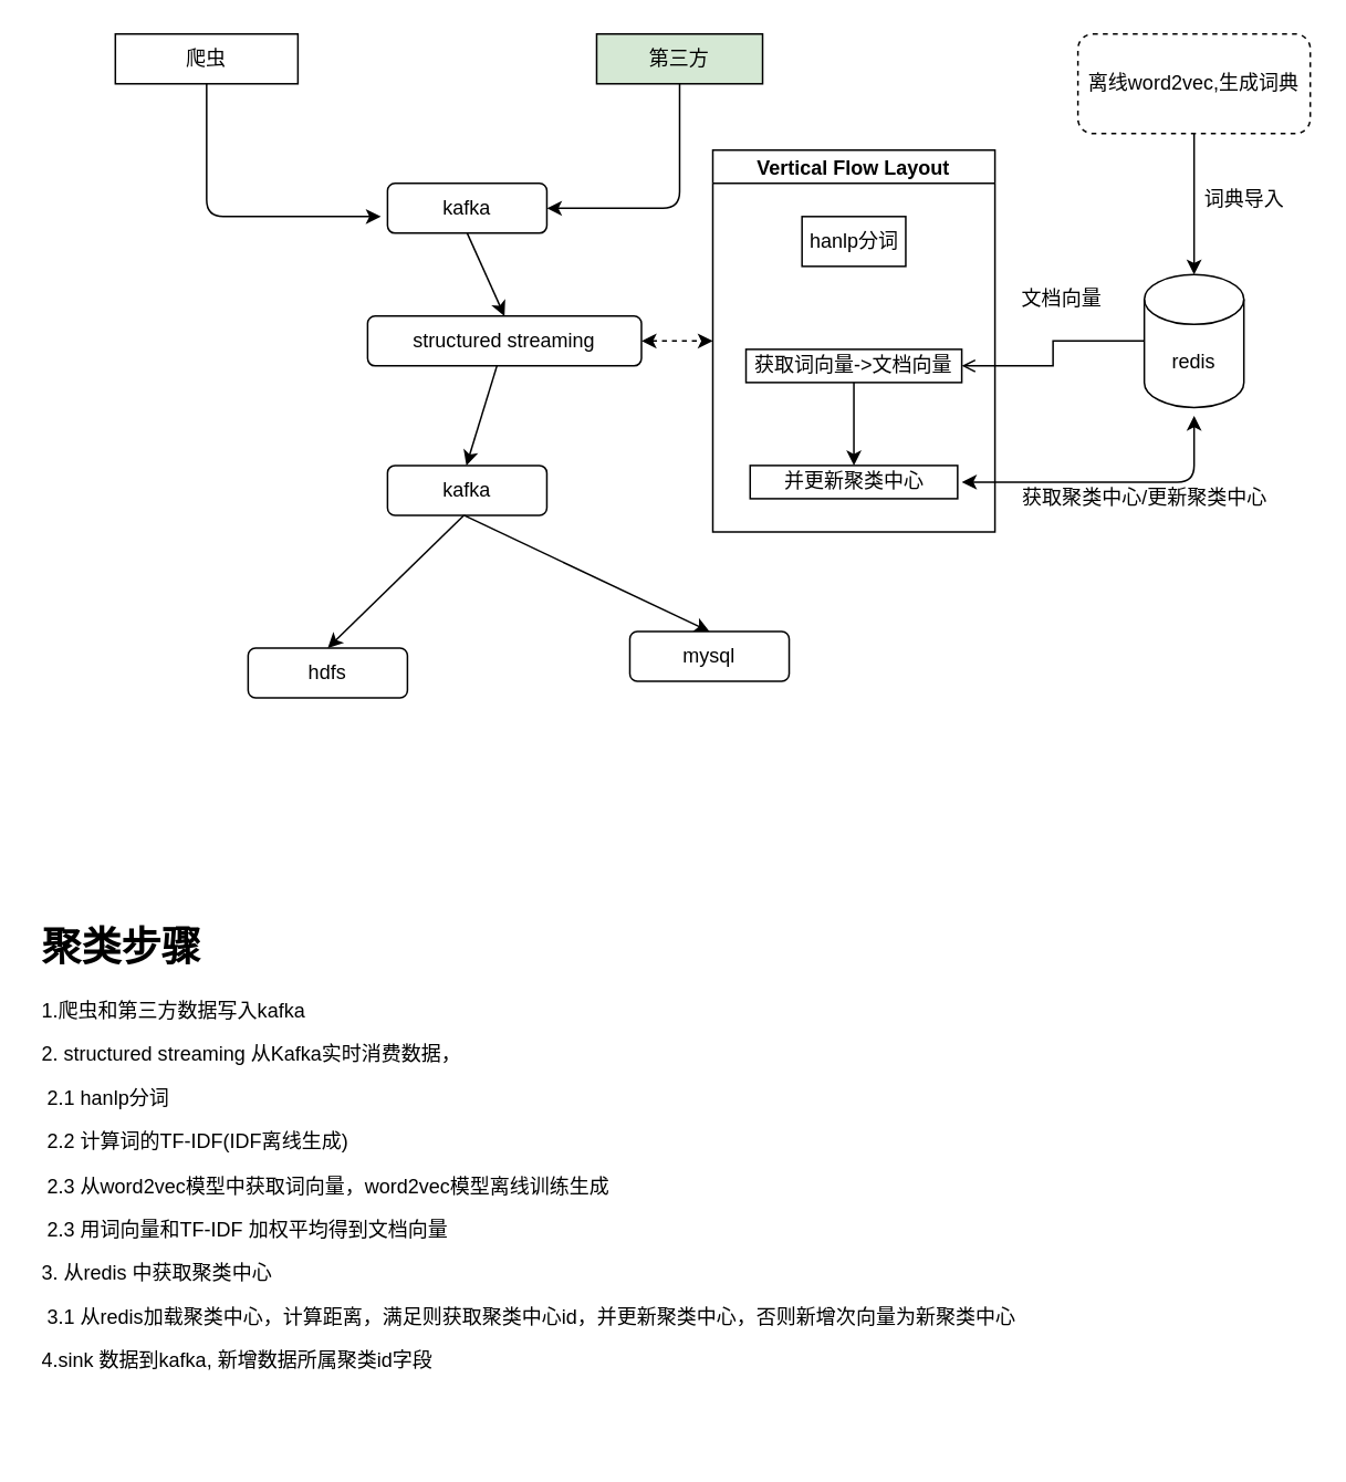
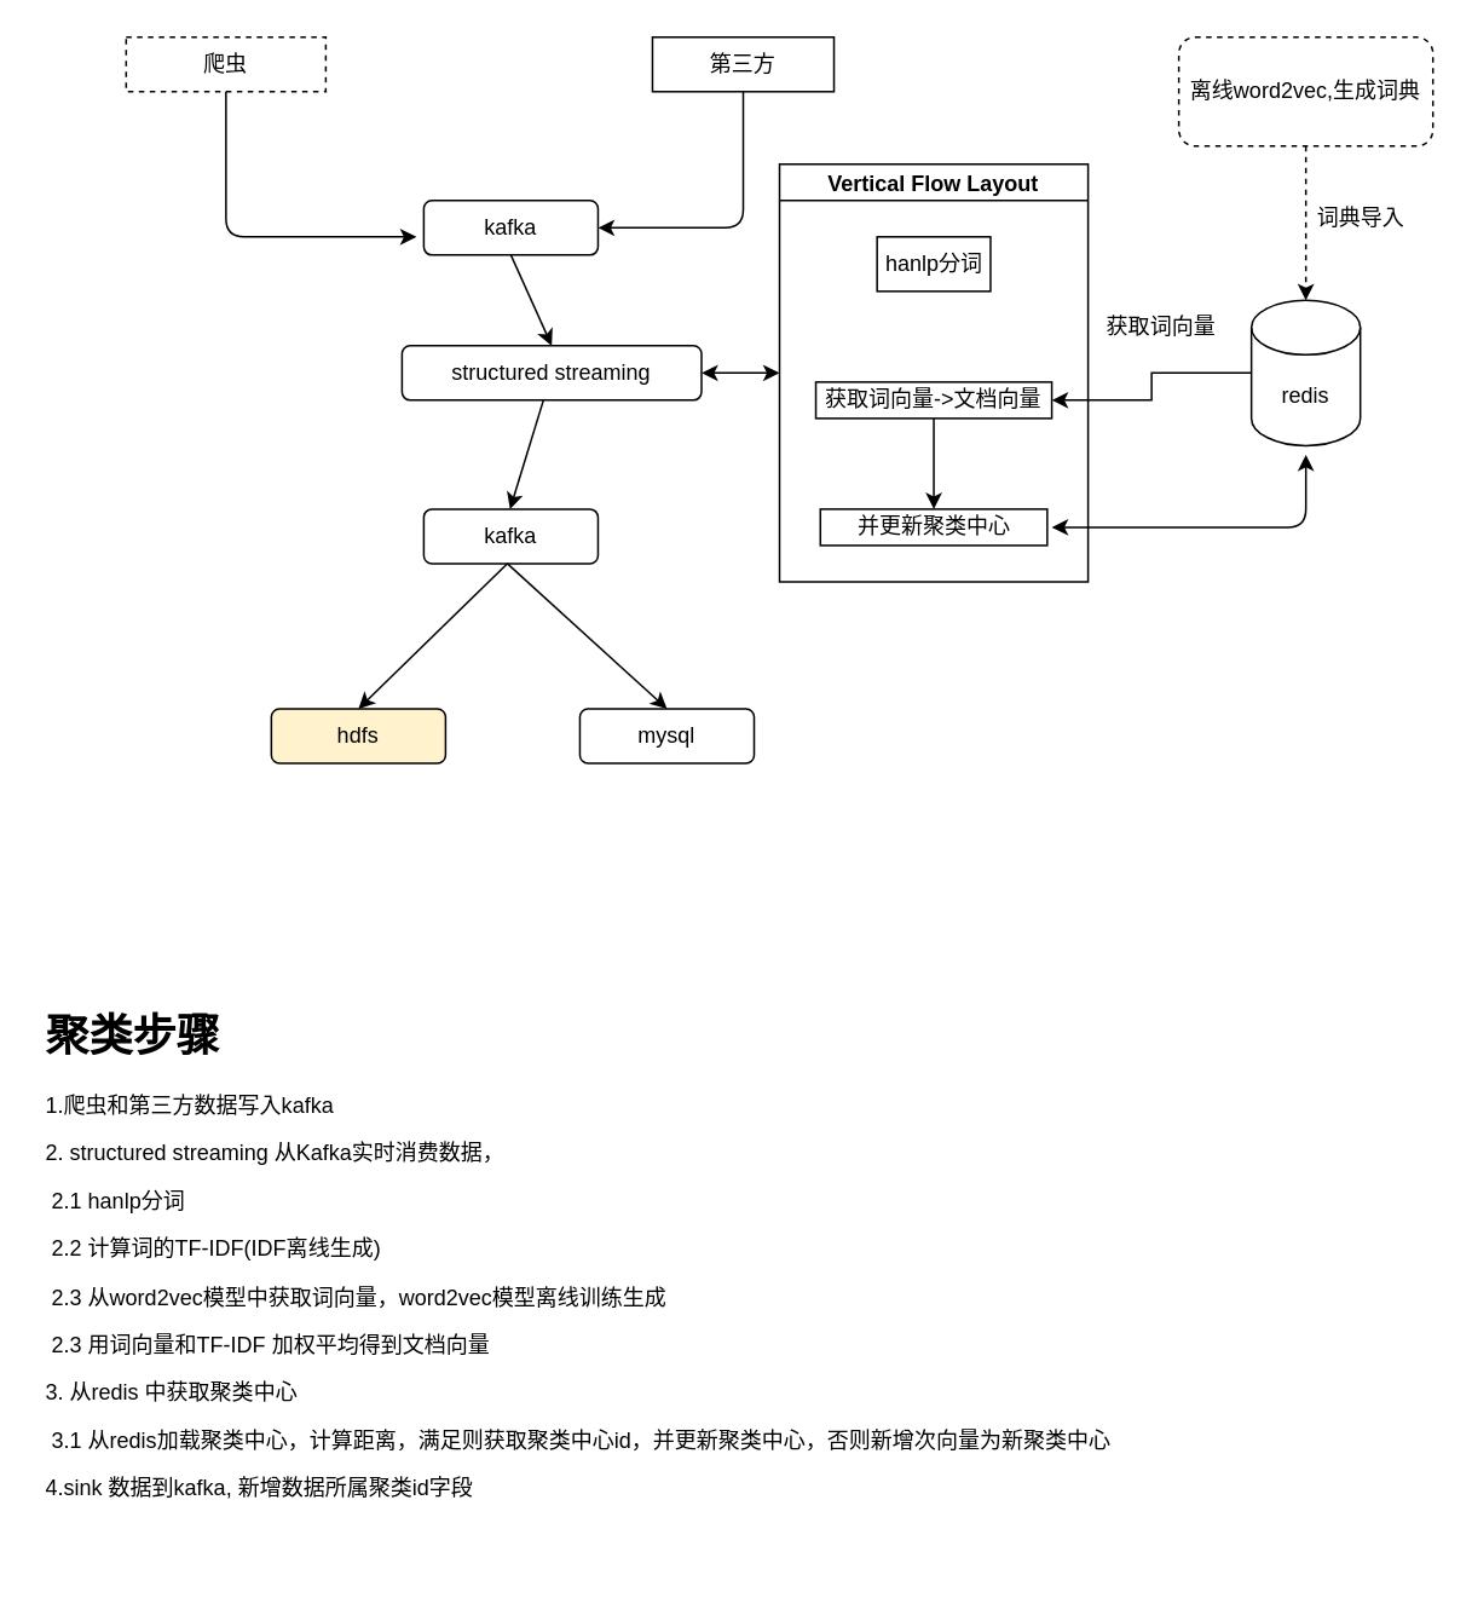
  <mxCell id="0" />
  <mxCell id="1" parent="0" />
  <mxCell id="2" value="kafka" style="rounded=1;whiteSpace=wrap;html=1;" parent="1" vertex="1"><mxGeometry x="233" y="110" width="96" height="30" as="geometry" /></mxCell>
- <mxCell id="3" value="爬虫" style="rounded=0;whiteSpace=wrap;html=1;" parent="1" vertex="1"><mxGeometry x="69" y="20" width="110" height="30" as="geometry" /></mxCell>
- <mxCell id="4" value="第三方" style="rounded=0;whiteSpace=wrap;html=1;fillColor=#d5e8d4;" parent="1" vertex="1"><mxGeometry x="359" y="20" width="100" height="30" as="geometry" /></mxCell>
+ <mxCell id="3" value="爬虫" style="rounded=0;whiteSpace=wrap;html=1;dashed=1;" parent="1" vertex="1"><mxGeometry x="69" y="20" width="110" height="30" as="geometry" /></mxCell>
+ <mxCell id="4" value="第三方" style="rounded=0;whiteSpace=wrap;html=1;" parent="1" vertex="1"><mxGeometry x="359" y="20" width="100" height="30" as="geometry" /></mxCell>
  <mxCell id="5" value="" style="endArrow=classic;html=1;exitX=0.5;exitY=1;exitDx=0;exitDy=0;" parent="1" source="3" edge="1"><mxGeometry width="50" height="50" relative="1" as="geometry"><mxPoint x="269" y="490" as="sourcePoint" /><mxPoint x="229" y="130" as="targetPoint" /><Array as="points"><mxPoint x="124" y="130" /></Array></mxGeometry></mxCell>
  <mxCell id="6" value="" style="endArrow=classic;html=1;exitX=0.5;exitY=1;exitDx=0;exitDy=0;entryX=1;entryY=0.5;entryDx=0;entryDy=0;" parent="1" source="4" target="2" edge="1"><mxGeometry width="50" height="50" relative="1" as="geometry"><mxPoint x="134" y="60" as="sourcePoint" /><mxPoint x="239" y="140" as="targetPoint" /><Array as="points"><mxPoint x="409" y="125" /></Array></mxGeometry></mxCell>
  <mxCell id="7" value="structured streaming" style="rounded=1;whiteSpace=wrap;html=1;" parent="1" vertex="1"><mxGeometry x="221" y="190" width="165" height="30" as="geometry" /></mxCell>
  <mxCell id="8" value="" style="endArrow=classic;html=1;exitX=0.5;exitY=1;exitDx=0;exitDy=0;entryX=0.5;entryY=0;entryDx=0;entryDy=0;" parent="1" source="2" target="7" edge="1"><mxGeometry width="50" height="50" relative="1" as="geometry"><mxPoint x="419" y="60" as="sourcePoint" /><mxPoint x="339" y="135" as="targetPoint" /></mxGeometry></mxCell>
  <mxCell id="9" value="kafka" style="rounded=1;whiteSpace=wrap;html=1;" parent="1" vertex="1"><mxGeometry x="233" y="280" width="96" height="30" as="geometry" /></mxCell>
  <mxCell id="10" value="" style="endArrow=classic;html=1;entryX=0.5;entryY=0;entryDx=0;entryDy=0;" parent="1" source="7" edge="1"><mxGeometry width="50" height="50" relative="1" as="geometry"><mxPoint x="280.5" y="230" as="sourcePoint" /><mxPoint x="280.5" y="280" as="targetPoint" /></mxGeometry></mxCell>
  <mxCell id="11" value="" style="endArrow=classic;html=1;exitX=0.5;exitY=1;exitDx=0;exitDy=0;entryX=0.5;entryY=0;entryDx=0;entryDy=0;" parent="1" target="13" edge="1"><mxGeometry width="50" height="50" relative="1" as="geometry"><mxPoint x="279" y="310" as="sourcePoint" /><mxPoint x="199" y="385" as="targetPoint" /></mxGeometry></mxCell>
  <mxCell id="12" value="" style="endArrow=classic;html=1;exitX=0.5;exitY=1;exitDx=0;exitDy=0;entryX=0.5;entryY=0;entryDx=0;entryDy=0;" parent="1" target="14" edge="1"><mxGeometry width="50" height="50" relative="1" as="geometry"><mxPoint x="279" y="310" as="sourcePoint" /><mxPoint x="369" y="380" as="targetPoint" /></mxGeometry></mxCell>
- <mxCell id="13" value="hdfs" style="rounded=1;whiteSpace=wrap;html=1;" parent="1" vertex="1"><mxGeometry x="149" y="390" width="96" height="30" as="geometry" /></mxCell>
- <mxCell id="14" value="mysql" style="rounded=1;whiteSpace=wrap;html=1;" parent="1" vertex="1"><mxGeometry x="379" y="380" width="96" height="30" as="geometry" /></mxCell>
+ <mxCell id="13" value="hdfs" style="rounded=1;whiteSpace=wrap;html=1;fillColor=#fff2cc;" parent="1" vertex="1"><mxGeometry x="149" y="390" width="96" height="30" as="geometry" /></mxCell>
+ <mxCell id="14" value="mysql" style="rounded=1;whiteSpace=wrap;html=1;" parent="1" vertex="1"><mxGeometry x="319" y="390" width="96" height="30" as="geometry" /></mxCell>
  <mxCell id="15" value="&lt;h1&gt;聚类步骤&lt;/h1&gt;&lt;p&gt;1.爬虫和第三方数据写入kafka&lt;/p&gt;&lt;p&gt;2. structured streaming 从Kafka实时消费数据，&lt;/p&gt;&lt;p&gt;&lt;span style=&quot;white-space: pre&quot;&gt; &lt;/span&gt;2.1 hanlp分词&lt;br&gt;&lt;/p&gt;&lt;p&gt;&lt;span style=&quot;white-space: pre&quot;&gt; &lt;/span&gt;2.2 计算词的TF-IDF(IDF离线生成)&lt;br&gt;&lt;/p&gt;&lt;p&gt;&lt;span style=&quot;white-space: pre&quot;&gt; &lt;/span&gt;2.3 从word2vec模型中获取词向量，word2vec模型离线训练生成&lt;br&gt;&lt;/p&gt;&lt;p&gt;&lt;span style=&quot;white-space: pre&quot;&gt; &lt;/span&gt;2.3 用词向量和TF-IDF 加权平均得到文档向量&lt;/p&gt;&lt;p&gt;3. 从redis 中获取聚类中心&lt;/p&gt;&lt;p&gt;&lt;span style=&quot;white-space: pre&quot;&gt; &lt;/span&gt;3.1 从redis加载聚类中心，计算距离，满足则获取聚类中心id，并更新聚类中心，否则新增次向量为新聚类中心&lt;br&gt;&lt;/p&gt;&lt;p&gt;4.sink 数据到kafka, 新增数据所属聚类id字段&lt;/p&gt;" style="text;html=1;strokeColor=none;fillColor=none;spacing=5;spacingTop=-20;whiteSpace=wrap;overflow=hidden;rounded=0;" parent="1" vertex="1"><mxGeometry x="20" y="551" width="690" height="320" as="geometry" /></mxCell>
  <mxCell id="16" value="Vertical Flow Layout" style="swimlane;startSize=20;horizontal=1;childLayout=flowLayout;flowOrientation=north;resizable=0;interRankCellSpacing=50;containerType=tree;" parent="1" vertex="1"><mxGeometry x="429" y="90" width="170" height="230" as="geometry" /></mxCell>
  <mxCell id="17" value="hanlp分词" style="whiteSpace=wrap;html=1;" parent="16" vertex="1"><mxGeometry x="53.75" y="40" width="62.5" height="30" as="geometry" /></mxCell>
  <mxCell id="18" value="获取词向量-&amp;gt;文档向量" style="whiteSpace=wrap;html=1;" parent="16" vertex="1"><mxGeometry x="20" y="120" width="130" height="20" as="geometry" /></mxCell>
  <mxCell id="19" value="" style="html=1;curved=1;noEdgeStyle=1;orthogonal=1;" parent="16" source="18" target="20" edge="1"><mxGeometry relative="1" as="geometry"><mxPoint x="750" y="505" as="sourcePoint" /><Array as="points"><mxPoint x="85" y="152" /><mxPoint x="85" y="178" /></Array></mxGeometry></mxCell>
  <mxCell id="20" value="并更新聚类中心" style="whiteSpace=wrap;html=1;" parent="16" vertex="1"><mxGeometry x="22.5" y="190" width="125" height="20" as="geometry" /></mxCell>
- <mxCell id="21" value="" style="endArrow=classic;startArrow=classic;html=1;entryX=0;entryY=0.5;entryDx=0;entryDy=0;exitX=1;exitY=0.5;exitDx=0;exitDy=0;dashed=1;" parent="1" source="7" target="16" edge="1"><mxGeometry width="50" height="50" relative="1" as="geometry"><mxPoint x="389" y="430" as="sourcePoint" /><mxPoint x="439" y="380" as="targetPoint" /></mxGeometry></mxCell>
- <mxCell id="22" value="" style="edgeStyle=orthogonalEdgeStyle;rounded=0;orthogonalLoop=1;jettySize=auto;html=1;" parent="1" source="23" target="25" edge="1"><mxGeometry relative="1" as="geometry" /></mxCell>
+ <mxCell id="21" value="" style="endArrow=classic;startArrow=classic;html=1;entryX=0;entryY=0.5;entryDx=0;entryDy=0;exitX=1;exitY=0.5;exitDx=0;exitDy=0;" parent="1" source="7" target="16" edge="1"><mxGeometry width="50" height="50" relative="1" as="geometry"><mxPoint x="389" y="430" as="sourcePoint" /><mxPoint x="439" y="380" as="targetPoint" /></mxGeometry></mxCell>
+ <mxCell id="22" value="" style="edgeStyle=orthogonalEdgeStyle;rounded=0;orthogonalLoop=1;jettySize=auto;html=1;dashed=1;" parent="1" source="23" target="25" edge="1"><mxGeometry relative="1" as="geometry" /></mxCell>
  <mxCell id="23" value="离线word2vec,生成词典" style="rounded=1;whiteSpace=wrap;html=1;dashed=1;" parent="1" vertex="1"><mxGeometry x="649" y="20" width="140" height="60" as="geometry" /></mxCell>
- <mxCell id="24" style="edgeStyle=orthogonalEdgeStyle;rounded=0;orthogonalLoop=1;jettySize=auto;html=1;entryX=1;entryY=0.5;entryDx=0;entryDy=0;endArrow=open;" parent="1" source="25" target="18" edge="1"><mxGeometry relative="1" as="geometry" /></mxCell>
+ <mxCell id="24" style="edgeStyle=orthogonalEdgeStyle;rounded=0;orthogonalLoop=1;jettySize=auto;html=1;entryX=1;entryY=0.5;entryDx=0;entryDy=0;" parent="1" source="25" target="18" edge="1"><mxGeometry relative="1" as="geometry" /></mxCell>
  <mxCell id="25" value="redis" style="shape=cylinder3;whiteSpace=wrap;html=1;boundedLbl=1;backgroundOutline=1;size=15;" parent="1" vertex="1"><mxGeometry x="689" y="165" width="60" height="80" as="geometry" /></mxCell>
  <mxCell id="26" value="词典导入" style="text;html=1;align=center;verticalAlign=middle;resizable=0;points=[];autosize=1;strokeColor=none;" parent="1" vertex="1"><mxGeometry x="719" y="110" width="60" height="20" as="geometry" /></mxCell>
- <mxCell id="27" value="文档向量" style="text;html=1;align=center;verticalAlign=middle;resizable=0;points=[];autosize=1;strokeColor=none;" parent="1" vertex="1"><mxGeometry x="599" y="170" width="80" height="20" as="geometry" /></mxCell>
+ <mxCell id="27" value="获取词向量" style="text;html=1;align=center;verticalAlign=middle;resizable=0;points=[];autosize=1;strokeColor=none;" parent="1" vertex="1"><mxGeometry x="599" y="170" width="80" height="20" as="geometry" /></mxCell>
  <mxCell id="28" value="" style="endArrow=classic;startArrow=classic;html=1;" parent="1" edge="1"><mxGeometry width="50" height="50" relative="1" as="geometry"><mxPoint x="579" y="290" as="sourcePoint" /><mxPoint x="719" y="250" as="targetPoint" /><Array as="points"><mxPoint x="719" y="290" /></Array></mxGeometry></mxCell>
- <mxCell id="29" value="获取聚类中心/更新聚类中心" style="text;html=1;align=center;verticalAlign=middle;resizable=0;points=[];autosize=1;strokeColor=none;" vertex="1" parent="1"><mxGeometry x="609" y="290" width="160" height="20" as="geometry" /></mxCell>
